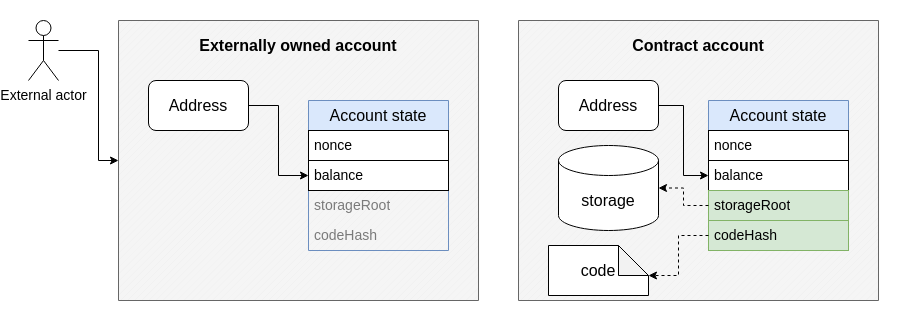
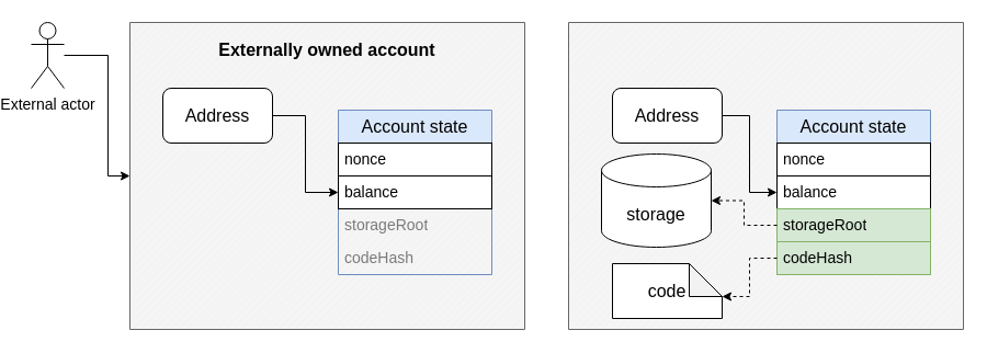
  <mxCell id="0" />
  <mxCell id="1" parent="0" />
  <mxCell id="2" value="" style="verticalLabelPosition=bottom;verticalAlign=top;html=1;shape=mxgraph.basic.patternFillRect;fillStyle=diag;step=5;fillStrokeWidth=0.2;fillStrokeColor=#dddddd;fillColor=#f5f5f5;fontColor=#333333;strokeColor=#666666;" vertex="1" parent="1"><mxGeometry x="110" y="20" width="360" height="280" as="geometry" /></mxCell>
  <mxCell id="3" value="Account state" style="swimlane;fontStyle=0;childLayout=stackLayout;horizontal=1;startSize=30;horizontalStack=0;resizeParent=1;resizeParentMax=0;resizeLast=0;collapsible=1;marginBottom=0;whiteSpace=wrap;html=1;fontSize=16;fillColor=#dae8fc;strokeColor=#6c8ebf;rounded=0;" vertex="1" parent="1"><mxGeometry x="300" y="100" width="140" height="150" as="geometry" /></mxCell>
  <mxCell id="4" value="nonce" style="text;strokeColor=default;fillColor=default;align=left;verticalAlign=middle;spacingLeft=4;spacingRight=4;overflow=hidden;points=[[0,0.5],[1,0.5]];portConstraint=eastwest;rotatable=0;whiteSpace=wrap;html=1;fontSize=14;" vertex="1" parent="3"><mxGeometry y="30" width="140" height="30" as="geometry" /></mxCell>
  <mxCell id="5" value="balance" style="text;strokeColor=default;fillColor=default;align=left;verticalAlign=middle;spacingLeft=4;spacingRight=4;overflow=hidden;points=[[0,0.5],[1,0.5]];portConstraint=eastwest;rotatable=0;whiteSpace=wrap;html=1;fontSize=14;" vertex="1" parent="3"><mxGeometry y="60" width="140" height="30" as="geometry" /></mxCell>
  <mxCell id="6" value="storageRoot" style="text;align=left;verticalAlign=middle;spacingLeft=4;spacingRight=4;overflow=hidden;points=[[0,0.5],[1,0.5]];portConstraint=eastwest;rotatable=0;whiteSpace=wrap;html=1;fillColor=none;labelBackgroundColor=none;fontColor=#7A7A7A;fontSize=14;" vertex="1" parent="3"><mxGeometry y="90" width="140" height="30" as="geometry" /></mxCell>
  <mxCell id="7" value="codeHash" style="text;strokeColor=none;fillColor=none;align=left;verticalAlign=middle;spacingLeft=4;spacingRight=4;overflow=hidden;points=[[0,0.5],[1,0.5]];portConstraint=eastwest;rotatable=0;whiteSpace=wrap;html=1;fontColor=#7A7A7A;fontSize=14;" vertex="1" parent="3"><mxGeometry y="120" width="140" height="30" as="geometry" /></mxCell>
  <mxCell id="8" style="edgeStyle=orthogonalEdgeStyle;rounded=0;orthogonalLoop=1;jettySize=auto;html=1;exitX=1;exitY=0.5;exitDx=0;exitDy=0;" edge="1" parent="1" source="9" target="3"><mxGeometry relative="1" as="geometry" /></mxCell>
  <mxCell id="9" value="Address" style="rounded=1;whiteSpace=wrap;html=1;fontSize=16;" vertex="1" parent="1"><mxGeometry x="140" y="80" width="100" height="50" as="geometry" /></mxCell>
  <mxCell id="10" value="Externally owned account" style="text;html=1;strokeColor=none;fillColor=none;align=center;verticalAlign=middle;whiteSpace=wrap;rounded=0;fontSize=16;fontStyle=1" vertex="1" parent="1"><mxGeometry x="185" y="30" width="210" height="30" as="geometry" /></mxCell>
  <mxCell id="11" value="" style="verticalLabelPosition=bottom;verticalAlign=top;html=1;shape=mxgraph.basic.patternFillRect;fillStyle=diag;step=5;fillStrokeWidth=0.2;fillStrokeColor=#dddddd;fillColor=#f5f5f5;fontColor=#333333;strokeColor=#666666;" vertex="1" parent="1"><mxGeometry x="510" y="20" width="360" height="280" as="geometry" /></mxCell>
  <mxCell id="12" value="Account state" style="swimlane;fontStyle=0;childLayout=stackLayout;horizontal=1;startSize=30;horizontalStack=0;resizeParent=1;resizeParentMax=0;resizeLast=0;collapsible=1;marginBottom=0;whiteSpace=wrap;html=1;fontSize=16;fillColor=#dae8fc;strokeColor=#6c8ebf;rounded=0;" vertex="1" parent="1"><mxGeometry x="700" y="100" width="140" height="150" as="geometry" /></mxCell>
  <mxCell id="13" value="nonce" style="text;strokeColor=default;fillColor=default;align=left;verticalAlign=middle;spacingLeft=4;spacingRight=4;overflow=hidden;points=[[0,0.5],[1,0.5]];portConstraint=eastwest;rotatable=0;whiteSpace=wrap;html=1;fontSize=14;" vertex="1" parent="12"><mxGeometry y="30" width="140" height="30" as="geometry" /></mxCell>
  <mxCell id="14" value="balance" style="text;strokeColor=default;fillColor=default;align=left;verticalAlign=middle;spacingLeft=4;spacingRight=4;overflow=hidden;points=[[0,0.5],[1,0.5]];portConstraint=eastwest;rotatable=0;whiteSpace=wrap;html=1;fontSize=14;" vertex="1" parent="12"><mxGeometry y="60" width="140" height="30" as="geometry" /></mxCell>
  <mxCell id="15" value="&lt;font style=&quot;font-size: 14px;&quot; color=&quot;#000000&quot;&gt;storageRoot&lt;/font&gt;" style="text;align=left;verticalAlign=middle;spacingLeft=4;spacingRight=4;overflow=hidden;points=[[0,0.5],[1,0.5]];portConstraint=eastwest;rotatable=0;whiteSpace=wrap;html=1;fillColor=#d5e8d4;labelBackgroundColor=none;strokeColor=#82b366;fontSize=14;" vertex="1" parent="12"><mxGeometry y="90" width="140" height="30" as="geometry" /></mxCell>
  <mxCell id="16" value="codeHash" style="text;strokeColor=#82b366;fillColor=#d5e8d4;align=left;verticalAlign=middle;spacingLeft=4;spacingRight=4;overflow=hidden;points=[[0,0.5],[1,0.5]];portConstraint=eastwest;rotatable=0;whiteSpace=wrap;html=1;fontSize=14;" vertex="1" parent="12"><mxGeometry y="120" width="140" height="30" as="geometry" /></mxCell>
  <mxCell id="17" style="edgeStyle=orthogonalEdgeStyle;rounded=0;orthogonalLoop=1;jettySize=auto;html=1;exitX=1;exitY=0.5;exitDx=0;exitDy=0;" edge="1" source="18" target="12" parent="1"><mxGeometry relative="1" as="geometry" /></mxCell>
  <mxCell id="18" value="Address" style="rounded=1;whiteSpace=wrap;html=1;fontSize=16;" vertex="1" parent="1"><mxGeometry x="550" y="80" width="100" height="50" as="geometry" /></mxCell>
- <mxCell id="19" value="Contract account" style="text;html=1;strokeColor=none;fillColor=none;align=center;verticalAlign=middle;whiteSpace=wrap;rounded=0;fontSize=16;fontStyle=1" vertex="1" parent="1"><mxGeometry x="585" y="30" width="210" height="30" as="geometry" /></mxCell>
- <mxCell id="20" value="&lt;font style=&quot;font-size: 16px;&quot;&gt;storage&lt;/font&gt;" style="shape=cylinder3;whiteSpace=wrap;html=1;boundedLbl=1;backgroundOutline=1;size=15;" vertex="1" parent="1"><mxGeometry x="550" y="145" width="100" height="85" as="geometry" /></mxCell>
- <mxCell id="21" value="&lt;font style=&quot;font-size: 16px;&quot;&gt;code&lt;/font&gt;" style="shape=note;whiteSpace=wrap;html=1;backgroundOutline=1;darkOpacity=0.05;" vertex="1" parent="1"><mxGeometry x="540" y="245" width="100" height="50" as="geometry" /></mxCell>
+ <mxCell id="20" value="&lt;font style=&quot;font-size: 16px;&quot;&gt;storage&lt;/font&gt;" style="shape=cylinder3;whiteSpace=wrap;html=1;boundedLbl=1;backgroundOutline=1;size=15;" vertex="1" parent="1"><mxGeometry x="540" y="140" width="100" height="85" as="geometry" /></mxCell>
+ <mxCell id="21" value="&lt;font style=&quot;font-size: 16px;&quot;&gt;code&lt;/font&gt;" style="shape=note;whiteSpace=wrap;html=1;backgroundOutline=1;darkOpacity=0.05;" vertex="1" parent="1"><mxGeometry x="550" y="240" width="100" height="50" as="geometry" /></mxCell>
  <mxCell id="22" style="edgeStyle=orthogonalEdgeStyle;rounded=0;orthogonalLoop=1;jettySize=auto;html=1;exitX=0;exitY=0.5;exitDx=0;exitDy=0;entryX=1;entryY=0.5;entryDx=0;entryDy=0;entryPerimeter=0;dashed=1;" edge="1" parent="1" source="15" target="20"><mxGeometry relative="1" as="geometry" /></mxCell>
  <mxCell id="23" style="edgeStyle=orthogonalEdgeStyle;rounded=0;orthogonalLoop=1;jettySize=auto;html=1;exitX=0;exitY=0.5;exitDx=0;exitDy=0;entryX=0;entryY=0;entryDx=100;entryDy=30;entryPerimeter=0;dashed=1;" edge="1" parent="1" source="16" target="21"><mxGeometry relative="1" as="geometry" /></mxCell>
  <mxCell id="24" value="" style="edgeStyle=orthogonalEdgeStyle;rounded=0;orthogonalLoop=1;jettySize=auto;html=1;" edge="1" parent="1" source="25" target="2"><mxGeometry relative="1" as="geometry"><Array as="points"><mxPoint x="90" y="50" /><mxPoint x="90" y="160" /></Array></mxGeometry></mxCell>
  <mxCell id="25" value="&lt;font style=&quot;font-size: 14px;&quot;&gt;External actor&lt;/font&gt;" style="shape=umlActor;verticalLabelPosition=bottom;verticalAlign=top;html=1;outlineConnect=0;" vertex="1" parent="1"><mxGeometry x="20" y="20" width="30" height="60" as="geometry" /></mxCell>
